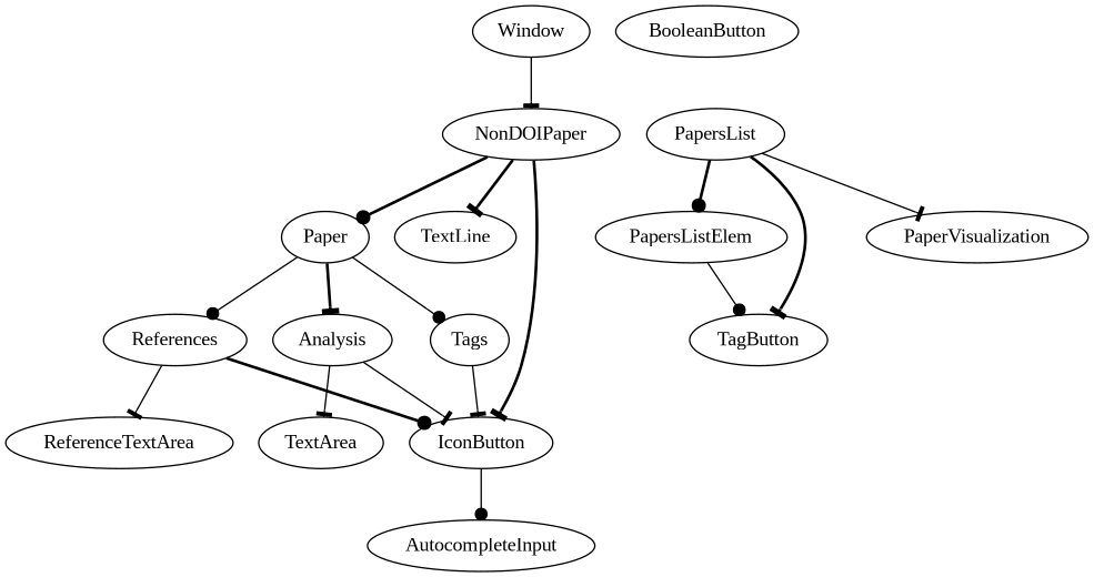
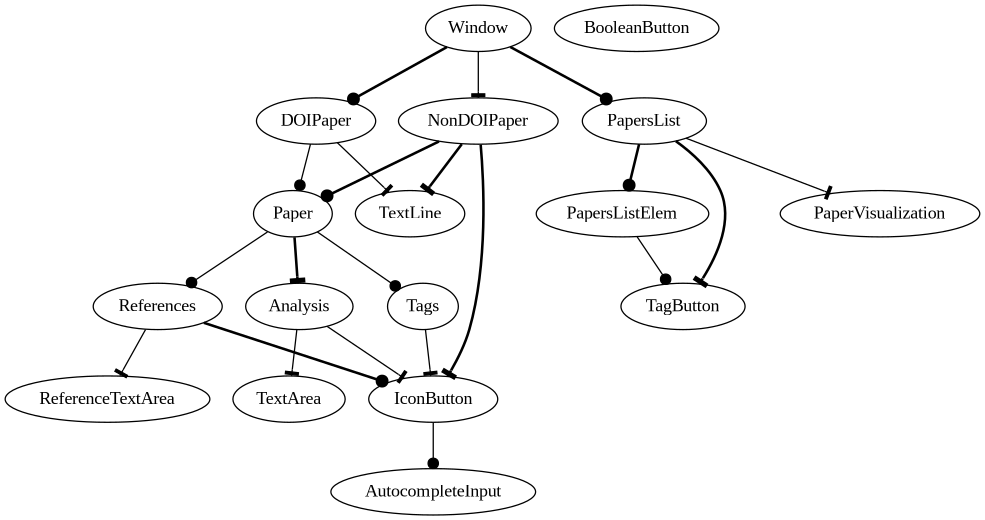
  digraph {
    fontname="Liberation Serif"
    node [fontname="Liberation Serif"]
    edge [arrowhead=tee fontname="Liberation Serif" style=solid]
    Analysis
    IconButton
    TextArea
    AutocompleteInput
    BooleanButton
    Paper
    References
    Tags
    ReferenceTextArea
    PapersListElem
    TagButton
    PapersList
    PaperVisualization
+   DOIPaper
    TextLine
    NonDOIPaper
    Window
    Analysis -> IconButton
    Analysis -> TextArea
    IconButton -> AutocompleteInput [arrowhead=dot]
    Paper -> Analysis [style=bold]
    Paper -> References [arrowhead=dot]
    Paper -> Tags [arrowhead=dot]
    References -> IconButton [arrowhead=dot style=bold]
    References -> ReferenceTextArea
    Tags -> IconButton
    PapersListElem -> TagButton [arrowhead=dot]
    PapersList -> PapersListElem [arrowhead=dot style=bold]
    PapersList -> TagButton [style=bold]
    PapersList -> PaperVisualization
+   DOIPaper -> Paper [arrowhead=dot]
+   DOIPaper -> TextLine
    NonDOIPaper -> IconButton [style=bold]
    NonDOIPaper -> Paper [arrowhead=dot style=bold]
    NonDOIPaper -> TextLine [style=bold]
+   Window -> PapersList [arrowhead=dot style=bold]
+   Window -> DOIPaper [arrowhead=dot style=bold]
    Window -> NonDOIPaper
  }
